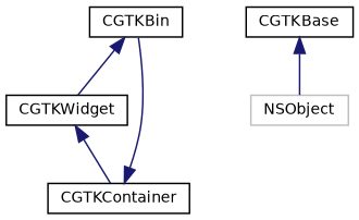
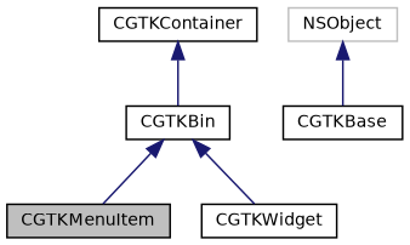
  digraph {
    node [color=black fillcolor=white fontname=Helvetica fontsize=10 shape=record style=filled]
    edge [color=midnightblue dir=back fontname=Helvetica fontsize=10 labelfontname=Helvetica labelfontsize=10 style=solid]
+   n1 [fillcolor=grey75 fontcolor=black height=0.2 label=CGTKMenuItem width=0.4]
    n2 [height=0.2 label=CGTKBin width=0.4]
    n3 [height=0.2 label=CGTKWidget width=0.4]
    n4 [height=0.2 label=CGTKContainer width=0.4]
    n5 [height=0.2 label=CGTKBase width=0.4]
    n6 [color=grey75 height=0.2 label=NSObject width=0.4]
+   n2 -> n1
    n2 -> n3
-   n3 -> n4
    n4 -> n2
-   n5 -> n6
+   n6 -> n5
  }
